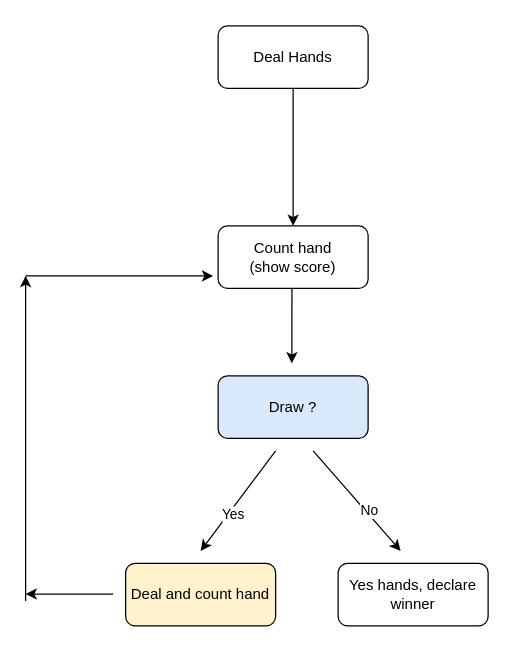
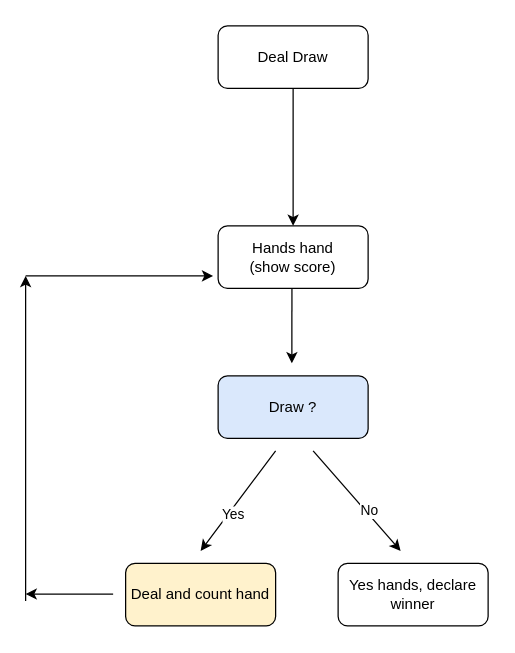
  <mxCell id="0" />
  <mxCell id="1" parent="0" />
- <mxCell id="2" value="Deal Hands" style="rounded=1;whiteSpace=wrap;html=1;" vertex="1" parent="1"><mxGeometry x="174" y="20" width="120" height="50" as="geometry" /></mxCell>
+ <mxCell id="2" value="Deal Draw" style="rounded=1;whiteSpace=wrap;html=1;" vertex="1" parent="1"><mxGeometry x="174" y="20" width="120" height="50" as="geometry" /></mxCell>
  <mxCell id="3" value="" style="endArrow=classic;html=1;rounded=0;" edge="1" parent="1"><mxGeometry width="50" height="50" relative="1" as="geometry"><mxPoint x="234" y="70" as="sourcePoint" /><mxPoint x="234" y="180" as="targetPoint" /><Array as="points"><mxPoint x="234" y="150" /></Array></mxGeometry></mxCell>
  <mxCell id="4" value="Draw ?" style="rounded=1;whiteSpace=wrap;html=1;fillColor=#dae8fc;" vertex="1" parent="1"><mxGeometry x="174" y="300" width="120" height="50" as="geometry" /></mxCell>
- <mxCell id="5" value="Count hand&lt;div&gt;(show score)&lt;/div&gt;" style="rounded=1;whiteSpace=wrap;html=1;" vertex="1" parent="1"><mxGeometry x="174" y="180" width="120" height="50" as="geometry" /></mxCell>
+ <mxCell id="5" value="Hands hand&lt;div&gt;(show score)&lt;/div&gt;" style="rounded=1;whiteSpace=wrap;html=1;" vertex="1" parent="1"><mxGeometry x="174" y="180" width="120" height="50" as="geometry" /></mxCell>
  <mxCell id="6" value="" style="endArrow=classic;html=1;rounded=0;entryX=0.333;entryY=0;entryDx=0;entryDy=0;entryPerimeter=0;" edge="1" parent="1"><mxGeometry width="50" height="50" relative="1" as="geometry"><mxPoint x="233.04" y="230" as="sourcePoint" /><mxPoint x="233" y="290" as="targetPoint" /><Array as="points" /></mxGeometry></mxCell>
  <mxCell id="7" value="" style="edgeStyle=none;orthogonalLoop=1;jettySize=auto;html=1;rounded=0;" edge="1" parent="1"><mxGeometry width="100" relative="1" as="geometry"><mxPoint x="250" y="360" as="sourcePoint" /><mxPoint x="320" y="440" as="targetPoint" /><Array as="points" /></mxGeometry></mxCell>
  <mxCell id="8" value="No" style="edgeLabel;html=1;align=center;verticalAlign=middle;resizable=0;points=[];" vertex="1" connectable="0" parent="7"><mxGeometry x="0.224" y="2" relative="1" as="geometry"><mxPoint as="offset" /></mxGeometry></mxCell>
  <mxCell id="9" value="" style="edgeStyle=none;orthogonalLoop=1;jettySize=auto;html=1;rounded=0;" edge="1" parent="1"><mxGeometry width="100" relative="1" as="geometry"><mxPoint x="220" y="360" as="sourcePoint" /><mxPoint x="160" y="440" as="targetPoint" /><Array as="points"><mxPoint x="190" y="400" /></Array></mxGeometry></mxCell>
  <mxCell id="10" value="Yes" style="edgeLabel;html=1;align=center;verticalAlign=middle;resizable=0;points=[];" vertex="1" connectable="0" parent="9"><mxGeometry x="0.224" y="2" relative="1" as="geometry"><mxPoint as="offset" /></mxGeometry></mxCell>
  <mxCell id="11" value="Yes hands, declare winner" style="rounded=1;whiteSpace=wrap;html=1;" vertex="1" parent="1"><mxGeometry x="270" y="450" width="120" height="50" as="geometry" /></mxCell>
  <mxCell id="12" value="Deal and count hand" style="rounded=1;whiteSpace=wrap;html=1;fillColor=#fff2cc;" vertex="1" parent="1"><mxGeometry x="100" y="450" width="120" height="50" as="geometry" /></mxCell>
  <mxCell id="13" value="" style="endArrow=classic;html=1;rounded=0;" edge="1" parent="1"><mxGeometry width="50" height="50" relative="1" as="geometry"><mxPoint x="20" y="480" as="sourcePoint" /><mxPoint x="20" y="220" as="targetPoint" /></mxGeometry></mxCell>
  <mxCell id="14" value="" style="endArrow=classic;html=1;rounded=0;" edge="1" parent="1"><mxGeometry width="50" height="50" relative="1" as="geometry"><mxPoint x="90" y="474.5" as="sourcePoint" /><mxPoint x="20" y="474.5" as="targetPoint" /></mxGeometry></mxCell>
  <mxCell id="15" value="" style="endArrow=classic;html=1;rounded=0;" edge="1" parent="1"><mxGeometry width="50" height="50" relative="1" as="geometry"><mxPoint x="20" y="220" as="sourcePoint" /><mxPoint x="170" y="220" as="targetPoint" /></mxGeometry></mxCell>
